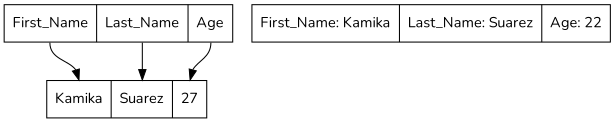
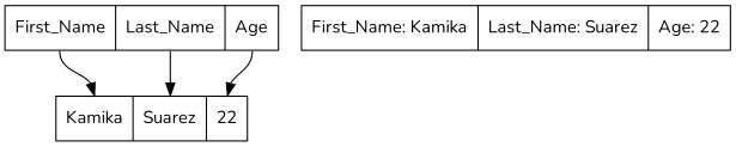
  digraph {
    fontname=Nunito
    node [fontname=Nunito shape=record]
    edge [fontname=Nunito]
    n1 [label="<f0> First_Name|<f1> Last_Name|<f2> Age"]
-   n2 [label="<f0> Kamika |<f1> Suarez|<f2> 27"]
+   n2 [label="<f0> Kamika |<f1> Suarez|<f2> 22"]
    n3 [label="<f0> First_Name: Kamika |<f1> Last_Name: Suarez|<f2> Age: 22"]
    n1 -> n2 [headport=f0 tailport=f0]
    n1 -> n2 [headport=f1 tailport=f1]
    n1 -> n2 [headport=f2 tailport=f2]
  }
